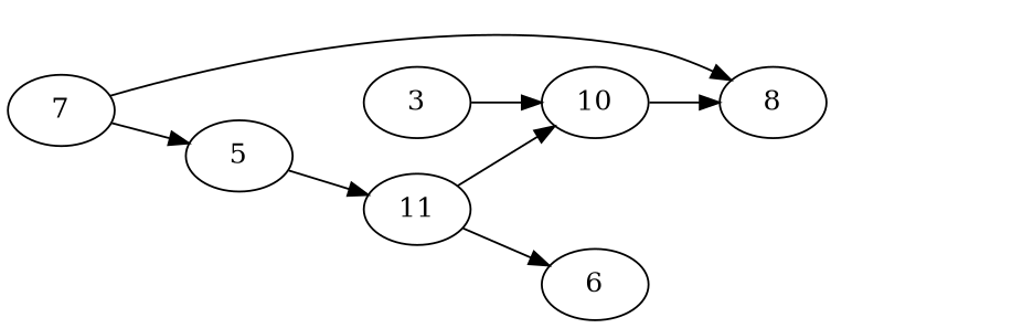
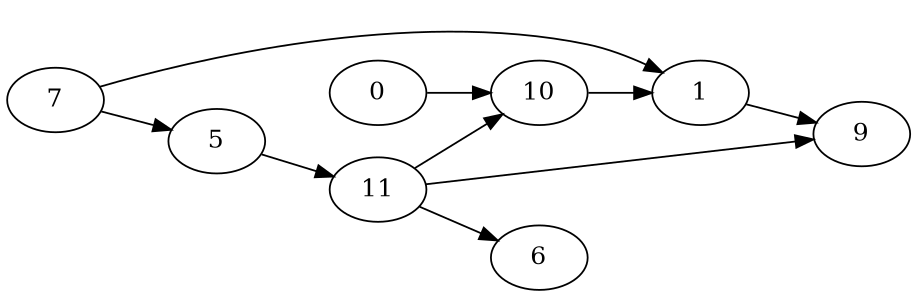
  digraph {
    rankdir=LR
-   3
+   3 [label=0]
    10
-   8
+   8 [label=1]
+   9
    5
    11
    n7 [label=6]
    7
    3 -> 10
    10 -> 8
+   8 -> 9
    5 -> 11
    11 -> 10
+   11 -> 9
    11 -> n7
    7 -> 8
    7 -> 5
  }
